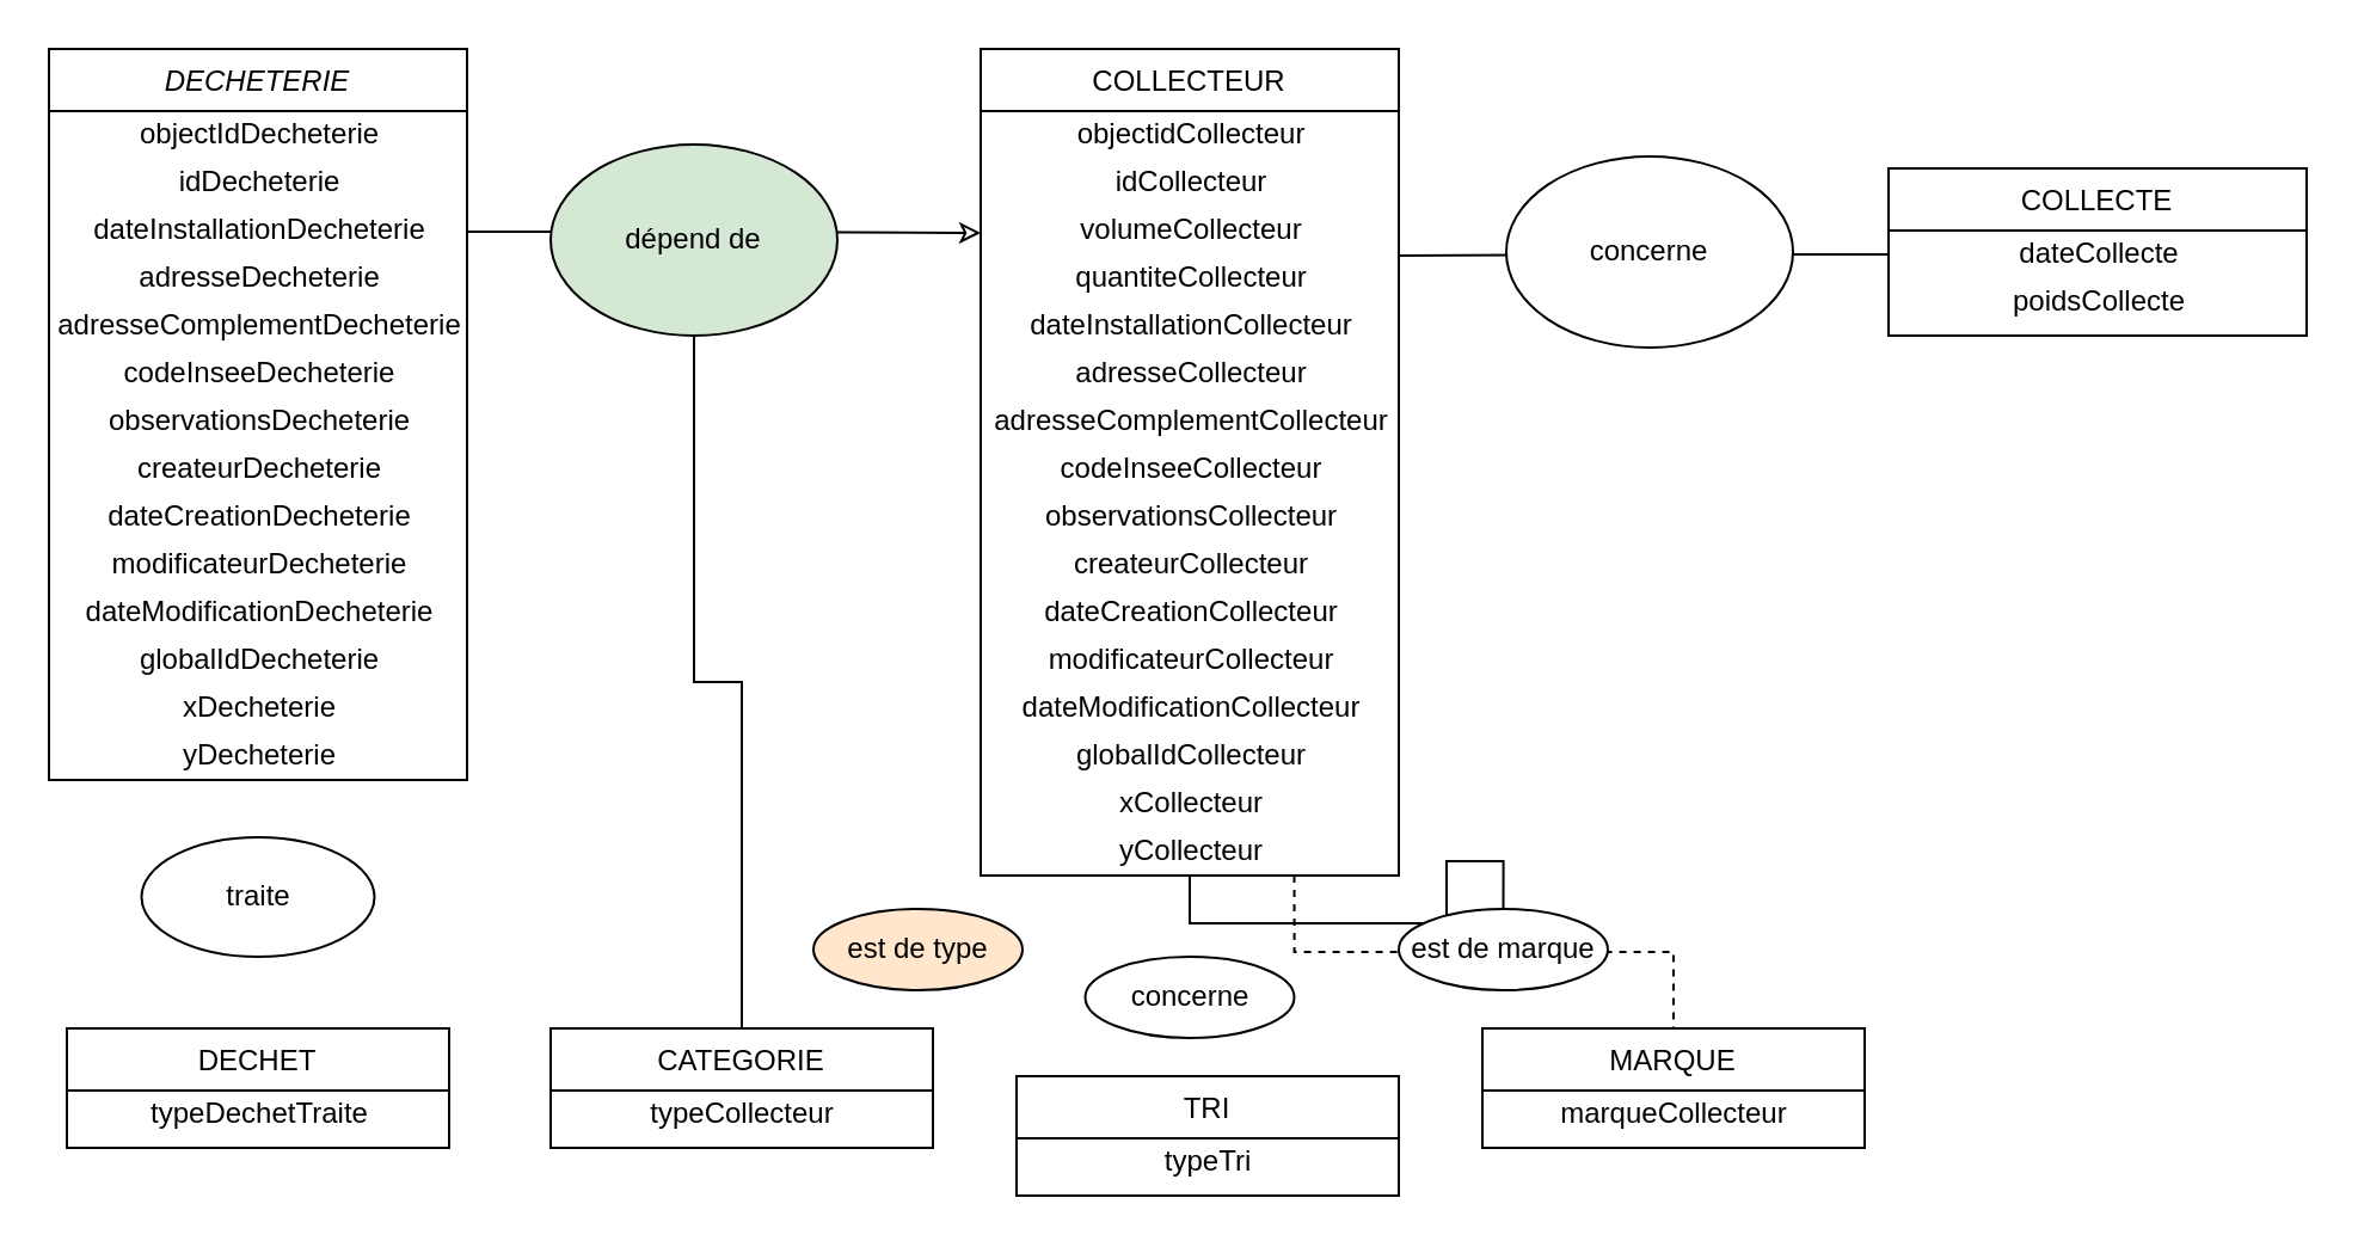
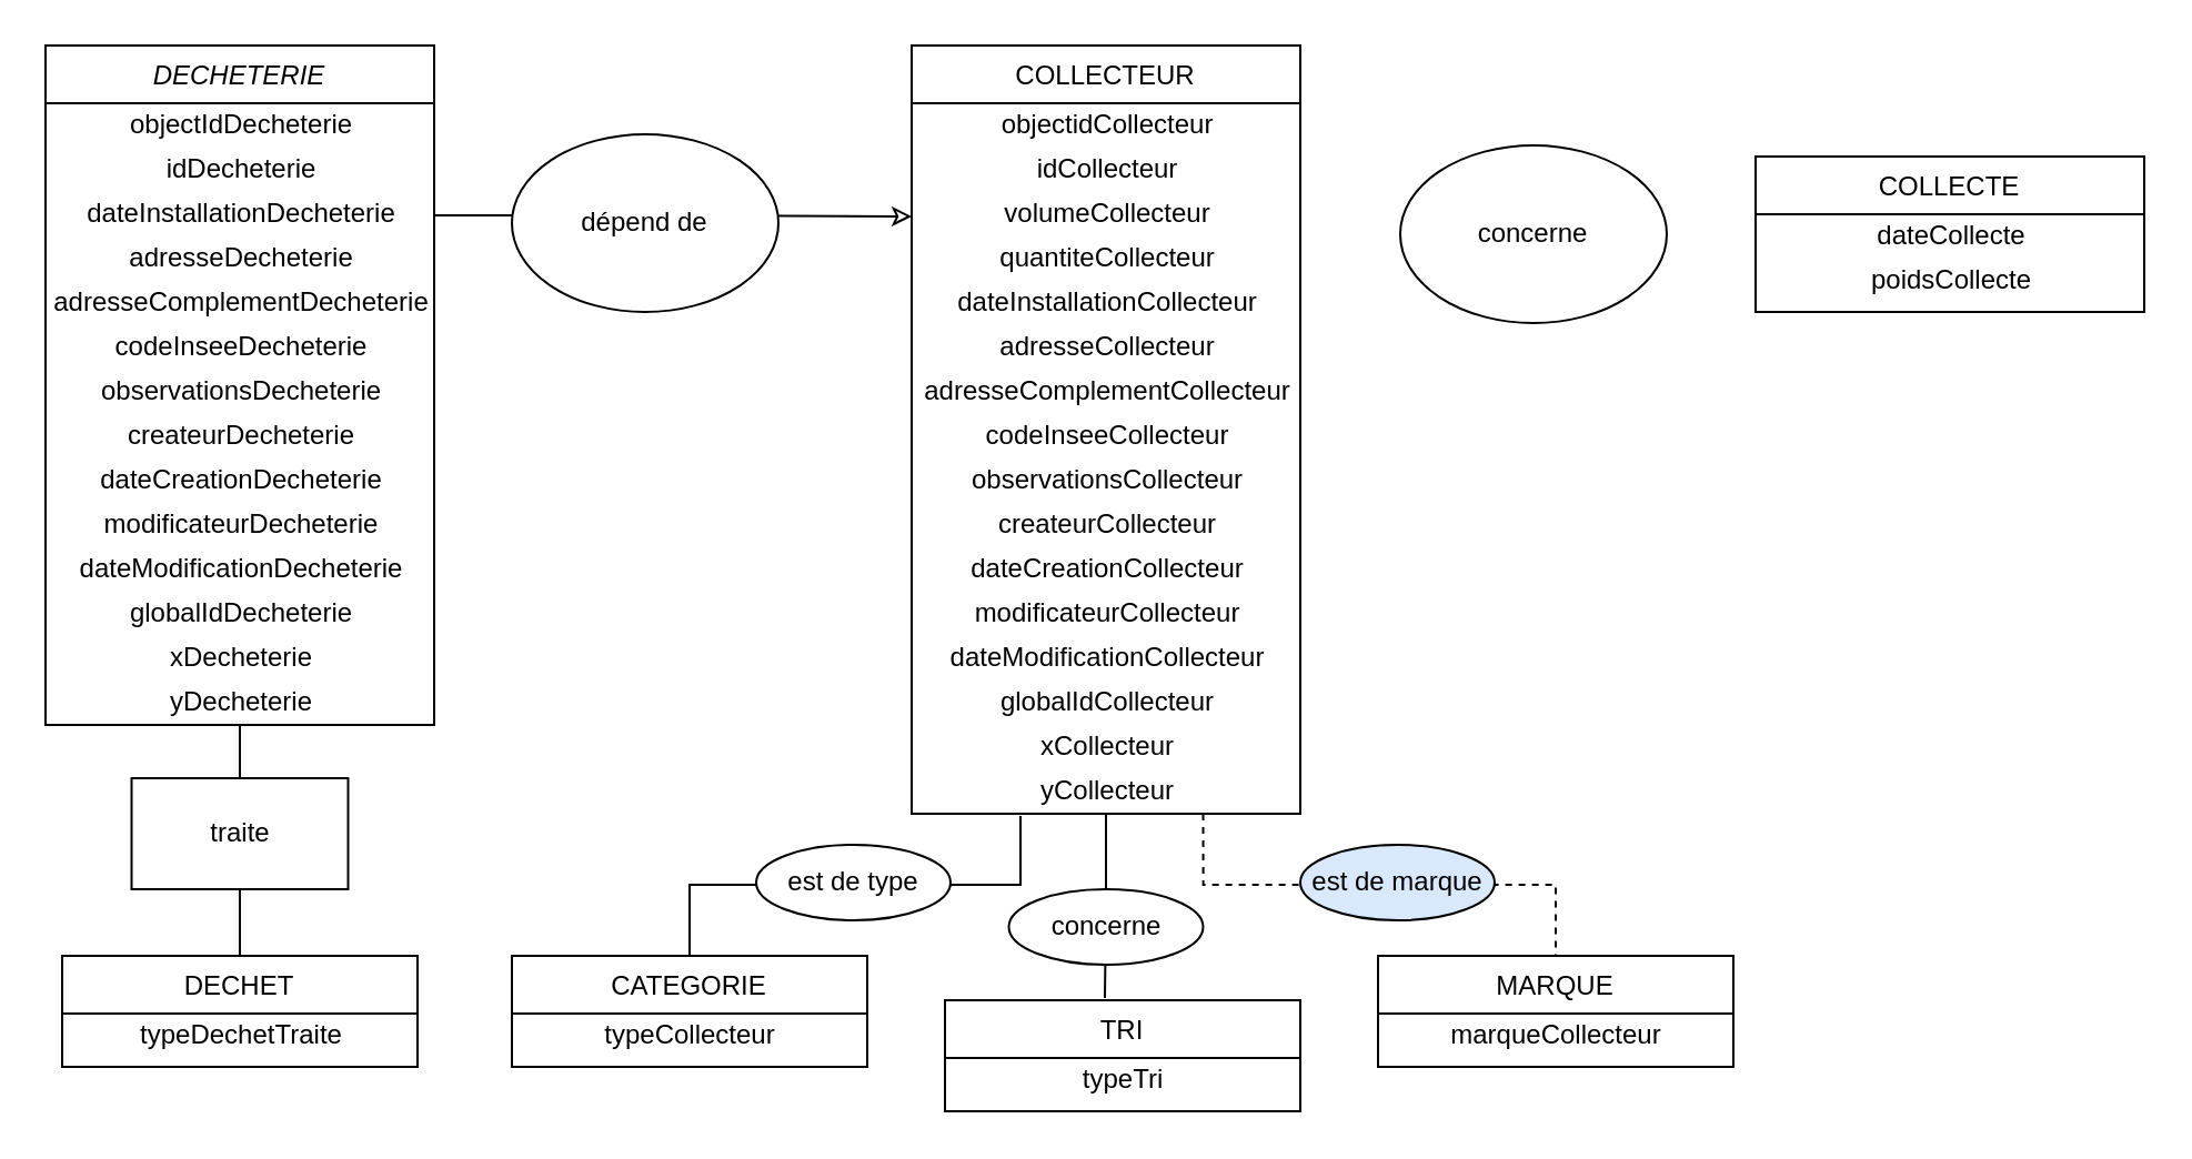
  <mxCell id="0" />
  <mxCell id="1" parent="0" />
  <mxCell id="2" style="edgeStyle=orthogonalEdgeStyle;rounded=0;orthogonalLoop=1;jettySize=auto;html=1;exitX=0.75;exitY=1;exitDx=0;exitDy=0;entryX=0.5;entryY=0;entryDx=0;entryDy=0;endArrow=none;endFill=0;dashed=1;" parent="1" source="26" target="44" edge="1"><mxGeometry relative="1" as="geometry" /></mxCell>
  <mxCell id="3" style="edgeStyle=orthogonalEdgeStyle;rounded=0;orthogonalLoop=1;jettySize=auto;html=1;exitX=1;exitY=0.25;exitDx=0;exitDy=0;entryX=0;entryY=0.55;entryDx=0;entryDy=0;entryPerimeter=0;endArrow=classic;endFill=0;" parent="1" source="5" target="29" edge="1"><mxGeometry relative="1" as="geometry" /></mxCell>
+ <mxCell id="4" style="edgeStyle=orthogonalEdgeStyle;rounded=0;orthogonalLoop=1;jettySize=auto;html=1;exitX=0.5;exitY=1;exitDx=0;exitDy=0;entryX=0.5;entryY=0;entryDx=0;entryDy=0;endArrow=none;endFill=0;" parent="1" source="5" target="21" edge="1"><mxGeometry relative="1" as="geometry" /></mxCell>
  <mxCell id="5" value="DECHETERIE" style="swimlane;fontStyle=2;align=center;verticalAlign=top;childLayout=stackLayout;horizontal=1;startSize=26;horizontalStack=0;resizeParent=1;resizeLast=0;collapsible=1;marginBottom=0;rounded=0;shadow=0;strokeWidth=1;" parent="1" vertex="1"><mxGeometry x="20" y="20" width="175" height="306" as="geometry"><mxRectangle x="230" y="140" width="160" height="26" as="alternateBounds" /></mxGeometry></mxCell>
  <mxCell id="6" value="objectIdDecheterie" style="text;html=1;align=center;verticalAlign=middle;resizable=0;points=[];autosize=1;" parent="5" vertex="1"><mxGeometry y="26" width="175" height="20" as="geometry" /></mxCell>
  <mxCell id="7" value="idDecheterie" style="text;html=1;align=center;verticalAlign=middle;resizable=0;points=[];autosize=1;" parent="5" vertex="1"><mxGeometry y="46" width="175" height="20" as="geometry" /></mxCell>
  <mxCell id="8" value="dateInstallationDecheterie" style="text;html=1;align=center;verticalAlign=middle;resizable=0;points=[];autosize=1;" parent="5" vertex="1"><mxGeometry y="66" width="175" height="20" as="geometry" /></mxCell>
  <mxCell id="9" value="adresseDecheterie" style="text;html=1;align=center;verticalAlign=middle;resizable=0;points=[];autosize=1;" parent="5" vertex="1"><mxGeometry y="86" width="175" height="20" as="geometry" /></mxCell>
  <mxCell id="10" value="adresseComplementDecheterie" style="text;html=1;align=center;verticalAlign=middle;resizable=0;points=[];autosize=1;" parent="5" vertex="1"><mxGeometry y="106" width="175" height="20" as="geometry" /></mxCell>
  <mxCell id="11" value="codeInseeDecheterie" style="text;html=1;align=center;verticalAlign=middle;resizable=0;points=[];autosize=1;" parent="5" vertex="1"><mxGeometry y="126" width="175" height="20" as="geometry" /></mxCell>
  <mxCell id="12" value="observationsDecheterie" style="text;html=1;align=center;verticalAlign=middle;resizable=0;points=[];autosize=1;" parent="5" vertex="1"><mxGeometry y="146" width="175" height="20" as="geometry" /></mxCell>
  <mxCell id="13" value="createurDecheterie" style="text;html=1;align=center;verticalAlign=middle;resizable=0;points=[];autosize=1;" parent="5" vertex="1"><mxGeometry y="166" width="175" height="20" as="geometry" /></mxCell>
  <mxCell id="14" value="dateCreationDecheterie" style="text;html=1;align=center;verticalAlign=middle;resizable=0;points=[];autosize=1;" parent="5" vertex="1"><mxGeometry y="186" width="175" height="20" as="geometry" /></mxCell>
  <mxCell id="15" value="modificateurDecheterie" style="text;html=1;align=center;verticalAlign=middle;resizable=0;points=[];autosize=1;" parent="5" vertex="1"><mxGeometry y="206" width="175" height="20" as="geometry" /></mxCell>
  <mxCell id="16" value="dateModificationDecheterie" style="text;html=1;align=center;verticalAlign=middle;resizable=0;points=[];autosize=1;" parent="5" vertex="1"><mxGeometry y="226" width="175" height="20" as="geometry" /></mxCell>
  <mxCell id="17" value="globalIdDecheterie" style="text;html=1;align=center;verticalAlign=middle;resizable=0;points=[];autosize=1;" parent="5" vertex="1"><mxGeometry y="246" width="175" height="20" as="geometry" /></mxCell>
  <mxCell id="18" value="xDecheterie" style="text;html=1;align=center;verticalAlign=middle;resizable=0;points=[];autosize=1;" parent="5" vertex="1"><mxGeometry y="266" width="175" height="20" as="geometry" /></mxCell>
  <mxCell id="19" value="yDecheterie" style="text;html=1;align=center;verticalAlign=middle;resizable=0;points=[];autosize=1;" parent="5" vertex="1"><mxGeometry y="286" width="175" height="20" as="geometry" /></mxCell>
- <mxCell id="20" value="dépend de" style="ellipse;whiteSpace=wrap;html=1;fillColor=#d5e8d4;" parent="1" vertex="1"><mxGeometry x="230" y="60" width="120" height="80" as="geometry" /></mxCell>
+ <mxCell id="20" value="dépend de" style="ellipse;whiteSpace=wrap;html=1;" parent="1" vertex="1"><mxGeometry x="230" y="60" width="120" height="80" as="geometry" /></mxCell>
  <mxCell id="21" value="DECHET" style="swimlane;fontStyle=0;align=center;verticalAlign=top;childLayout=stackLayout;horizontal=1;startSize=26;horizontalStack=0;resizeParent=1;resizeLast=0;collapsible=1;marginBottom=0;rounded=0;shadow=0;strokeWidth=1;" parent="1" vertex="1"><mxGeometry x="27.5" y="430" width="160" height="50" as="geometry"><mxRectangle x="340" y="380" width="170" height="26" as="alternateBounds" /></mxGeometry></mxCell>
  <mxCell id="22" value="typeDechetTraite" style="text;html=1;align=center;verticalAlign=middle;resizable=0;points=[];autosize=1;" parent="21" vertex="1"><mxGeometry y="26" width="160" height="20" as="geometry" /></mxCell>
- <mxCell id="23" value="traite" style="ellipse;whiteSpace=wrap;html=1;" parent="1" vertex="1"><mxGeometry x="58.75" y="350" width="97.5" height="50" as="geometry" /></mxCell>
- <mxCell id="24" style="edgeStyle=orthogonalEdgeStyle;rounded=0;orthogonalLoop=1;jettySize=auto;html=1;exitX=0.5;exitY=0;exitDx=0;exitDy=0;endArrow=none;endFill=0;" parent="1" source="46" target="20" edge="1"><mxGeometry relative="1" as="geometry"><mxPoint x="548" y="368" as="targetPoint" /></mxGeometry></mxCell>
- <mxCell id="25" style="edgeStyle=orthogonalEdgeStyle;rounded=0;orthogonalLoop=1;jettySize=auto;html=1;exitX=0.5;exitY=1;exitDx=0;exitDy=0;endArrow=none;endFill=0;" parent="1" source="26" target="43" edge="1"><mxGeometry relative="1" as="geometry" /></mxCell>
+ <mxCell id="23" value="traite" style="whiteSpace=wrap;html=1;rounded=0;" parent="1" vertex="1"><mxGeometry x="58.75" y="350" width="97.5" height="50" as="geometry" /></mxCell>
+ <mxCell id="24" style="edgeStyle=orthogonalEdgeStyle;rounded=0;orthogonalLoop=1;jettySize=auto;html=1;exitX=0.5;exitY=0;exitDx=0;exitDy=0;endArrow=none;endFill=0;entryX=0.28;entryY=1.05;entryDx=0;entryDy=0;entryPerimeter=0;" parent="1" source="46" target="42" edge="1"><mxGeometry relative="1" as="geometry"><mxPoint x="548" y="368" as="targetPoint" /></mxGeometry></mxCell>
+ <mxCell id="25" style="edgeStyle=orthogonalEdgeStyle;rounded=0;orthogonalLoop=1;jettySize=auto;html=1;exitX=0.5;exitY=1;exitDx=0;exitDy=0;entryX=0.45;entryY=-0.02;entryDx=0;entryDy=0;entryPerimeter=0;endArrow=none;endFill=0;" parent="1" source="26" target="50" edge="1"><mxGeometry relative="1" as="geometry" /></mxCell>
  <mxCell id="26" value="COLLECTEUR" style="swimlane;fontStyle=0;align=center;verticalAlign=top;childLayout=stackLayout;horizontal=1;startSize=26;horizontalStack=0;resizeParent=1;resizeLast=0;collapsible=1;marginBottom=0;rounded=0;shadow=0;strokeWidth=1;" parent="1" vertex="1"><mxGeometry x="410" y="20" width="175" height="346" as="geometry"><mxRectangle x="550" y="140" width="160" height="26" as="alternateBounds" /></mxGeometry></mxCell>
  <mxCell id="27" value="objectidCollecteur" style="text;html=1;align=center;verticalAlign=middle;resizable=0;points=[];autosize=1;" parent="26" vertex="1"><mxGeometry y="26" width="175" height="20" as="geometry" /></mxCell>
  <mxCell id="28" value="idCollecteur" style="text;html=1;align=center;verticalAlign=middle;resizable=0;points=[];autosize=1;" parent="26" vertex="1"><mxGeometry y="46" width="175" height="20" as="geometry" /></mxCell>
  <mxCell id="29" value="volumeCollecteur" style="text;html=1;align=center;verticalAlign=middle;resizable=0;points=[];autosize=1;" parent="26" vertex="1"><mxGeometry y="66" width="175" height="20" as="geometry" /></mxCell>
  <mxCell id="30" value="quantiteCollecteur" style="text;html=1;align=center;verticalAlign=middle;resizable=0;points=[];autosize=1;" parent="26" vertex="1"><mxGeometry y="86" width="175" height="20" as="geometry" /></mxCell>
  <mxCell id="31" value="dateInstallationCollecteur" style="text;html=1;align=center;verticalAlign=middle;resizable=0;points=[];autosize=1;" parent="26" vertex="1"><mxGeometry y="106" width="175" height="20" as="geometry" /></mxCell>
  <mxCell id="32" value="adresseCollecteur" style="text;html=1;align=center;verticalAlign=middle;resizable=0;points=[];autosize=1;" parent="26" vertex="1"><mxGeometry y="126" width="175" height="20" as="geometry" /></mxCell>
  <mxCell id="33" value="adresseComplementCollecteur" style="text;html=1;align=center;verticalAlign=middle;resizable=0;points=[];autosize=1;" parent="26" vertex="1"><mxGeometry y="146" width="175" height="20" as="geometry" /></mxCell>
  <mxCell id="34" value="codeInseeCollecteur" style="text;html=1;align=center;verticalAlign=middle;resizable=0;points=[];autosize=1;" parent="26" vertex="1"><mxGeometry y="166" width="175" height="20" as="geometry" /></mxCell>
  <mxCell id="35" value="observationsCollecteur" style="text;html=1;align=center;verticalAlign=middle;resizable=0;points=[];autosize=1;" parent="26" vertex="1"><mxGeometry y="186" width="175" height="20" as="geometry" /></mxCell>
  <mxCell id="36" value="createurCollecteur" style="text;html=1;align=center;verticalAlign=middle;resizable=0;points=[];autosize=1;" parent="26" vertex="1"><mxGeometry y="206" width="175" height="20" as="geometry" /></mxCell>
  <mxCell id="37" value="dateCreationCollecteur" style="text;html=1;align=center;verticalAlign=middle;resizable=0;points=[];autosize=1;" parent="26" vertex="1"><mxGeometry y="226" width="175" height="20" as="geometry" /></mxCell>
  <mxCell id="38" value="modificateurCollecteur" style="text;html=1;align=center;verticalAlign=middle;resizable=0;points=[];autosize=1;" parent="26" vertex="1"><mxGeometry y="246" width="175" height="20" as="geometry" /></mxCell>
  <mxCell id="39" value="dateModificationCollecteur" style="text;html=1;align=center;verticalAlign=middle;resizable=0;points=[];autosize=1;" parent="26" vertex="1"><mxGeometry y="266" width="175" height="20" as="geometry" /></mxCell>
  <mxCell id="40" value="globalIdCollecteur" style="text;html=1;align=center;verticalAlign=middle;resizable=0;points=[];autosize=1;" parent="26" vertex="1"><mxGeometry y="286" width="175" height="20" as="geometry" /></mxCell>
  <mxCell id="41" value="xCollecteur" style="text;html=1;align=center;verticalAlign=middle;resizable=0;points=[];autosize=1;" parent="26" vertex="1"><mxGeometry y="306" width="175" height="20" as="geometry" /></mxCell>
  <mxCell id="42" value="yCollecteur" style="text;html=1;align=center;verticalAlign=middle;resizable=0;points=[];autosize=1;" parent="26" vertex="1"><mxGeometry y="326" width="175" height="20" as="geometry" /></mxCell>
- <mxCell id="43" value="est de marque" style="ellipse;whiteSpace=wrap;html=1;" parent="1" vertex="1"><mxGeometry x="585" y="380" width="87.5" height="34" as="geometry" /></mxCell>
+ <mxCell id="43" value="est de marque" style="ellipse;whiteSpace=wrap;html=1;fillColor=#dae8fc;" parent="1" vertex="1"><mxGeometry x="585" y="380" width="87.5" height="34" as="geometry" /></mxCell>
  <mxCell id="44" value="MARQUE" style="swimlane;fontStyle=0;align=center;verticalAlign=top;childLayout=stackLayout;horizontal=1;startSize=26;horizontalStack=0;resizeParent=1;resizeLast=0;collapsible=1;marginBottom=0;rounded=0;shadow=0;strokeWidth=1;" parent="1" vertex="1"><mxGeometry x="620" y="430" width="160" height="50" as="geometry"><mxRectangle x="130" y="380" width="160" height="26" as="alternateBounds" /></mxGeometry></mxCell>
  <mxCell id="45" value="marqueCollecteur" style="text;html=1;align=center;verticalAlign=middle;resizable=0;points=[];autosize=1;" parent="44" vertex="1"><mxGeometry y="26" width="160" height="20" as="geometry" /></mxCell>
  <mxCell id="46" value="CATEGORIE" style="swimlane;fontStyle=0;align=center;verticalAlign=top;childLayout=stackLayout;horizontal=1;startSize=26;horizontalStack=0;resizeParent=1;resizeLast=0;collapsible=1;marginBottom=0;rounded=0;shadow=0;strokeWidth=1;" parent="1" vertex="1"><mxGeometry x="230" y="430" width="160" height="50" as="geometry"><mxRectangle x="340" y="380" width="170" height="26" as="alternateBounds" /></mxGeometry></mxCell>
  <mxCell id="47" value="typeCollecteur" style="text;html=1;align=center;verticalAlign=middle;resizable=0;points=[];autosize=1;" parent="46" vertex="1"><mxGeometry y="26" width="160" height="20" as="geometry" /></mxCell>
- <mxCell id="48" value="est de type" style="ellipse;whiteSpace=wrap;html=1;fillColor=#ffe6cc;" parent="1" vertex="1"><mxGeometry x="340" y="380" width="87.5" height="34" as="geometry" /></mxCell>
+ <mxCell id="48" value="est de type" style="ellipse;whiteSpace=wrap;html=1;" parent="1" vertex="1"><mxGeometry x="340" y="380" width="87.5" height="34" as="geometry" /></mxCell>
  <mxCell id="49" value="concerne" style="ellipse;whiteSpace=wrap;html=1;" parent="1" vertex="1"><mxGeometry x="453.75" y="400" width="87.5" height="34" as="geometry" /></mxCell>
  <mxCell id="50" value="TRI" style="swimlane;fontStyle=0;align=center;verticalAlign=top;childLayout=stackLayout;horizontal=1;startSize=26;horizontalStack=0;resizeParent=1;resizeLast=0;collapsible=1;marginBottom=0;rounded=0;shadow=0;strokeWidth=1;" parent="1" vertex="1"><mxGeometry x="425" y="450" width="160" height="50" as="geometry"><mxRectangle x="340" y="380" width="170" height="26" as="alternateBounds" /></mxGeometry></mxCell>
  <mxCell id="51" value="typeTri" style="text;html=1;align=center;verticalAlign=middle;resizable=0;points=[];autosize=1;" parent="50" vertex="1"><mxGeometry y="26" width="160" height="20" as="geometry" /></mxCell>
- <mxCell id="52" style="edgeStyle=orthogonalEdgeStyle;rounded=0;orthogonalLoop=1;jettySize=auto;html=1;entryX=1;entryY=0.25;entryDx=0;entryDy=0;endArrow=none;endFill=0;" edge="1" parent="1" source="54" target="26"><mxGeometry relative="1" as="geometry" /></mxCell>
  <mxCell id="53" value="COLLECTE" style="swimlane;fontStyle=0;align=center;verticalAlign=top;childLayout=stackLayout;horizontal=1;startSize=26;horizontalStack=0;resizeParent=1;resizeLast=0;collapsible=1;marginBottom=0;rounded=0;shadow=0;strokeWidth=1;" vertex="1" parent="1"><mxGeometry x="790" y="70" width="175" height="70" as="geometry"><mxRectangle x="550" y="140" width="160" height="26" as="alternateBounds" /></mxGeometry></mxCell>
  <mxCell id="54" value="dateCollecte" style="text;html=1;align=center;verticalAlign=middle;resizable=0;points=[];autosize=1;" vertex="1" parent="53"><mxGeometry y="26" width="175" height="20" as="geometry" /></mxCell>
  <mxCell id="55" value="poidsCollecte" style="text;html=1;align=center;verticalAlign=middle;resizable=0;points=[];autosize=1;" vertex="1" parent="53"><mxGeometry y="46" width="175" height="20" as="geometry" /></mxCell>
  <mxCell id="56" value="concerne" style="ellipse;whiteSpace=wrap;html=1;" vertex="1" parent="1"><mxGeometry x="630" y="65" width="120" height="80" as="geometry" /></mxCell>
